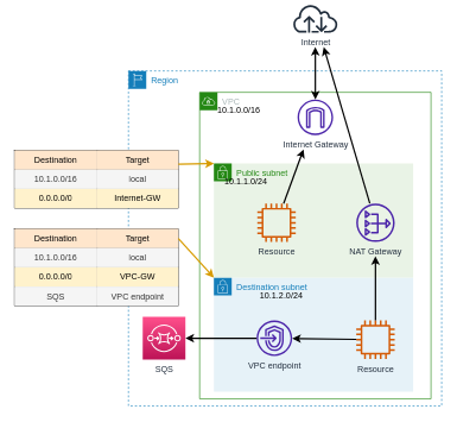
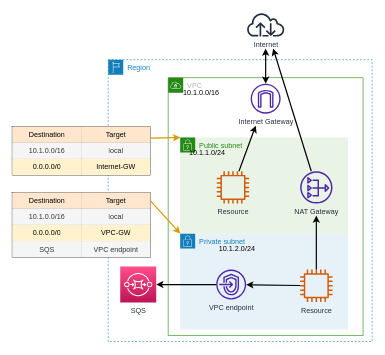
  <mxCell id="0" />
  <mxCell id="1" parent="0" />
  <mxCell id="2" value="Region" style="points=[[0,0],[0.25,0],[0.5,0],[0.75,0],[1,0],[1,0.25],[1,0.5],[1,0.75],[1,1],[0.75,1],[0.5,1],[0.25,1],[0,1],[0,0.75],[0,0.5],[0,0.25]];outlineConnect=0;gradientColor=none;html=1;whiteSpace=wrap;fontSize=12;fontStyle=0;container=1;pointerEvents=0;collapsible=0;recursiveResize=0;shape=mxgraph.aws4.group;grIcon=mxgraph.aws4.group_region;strokeColor=#147EBA;fillColor=none;verticalAlign=top;align=left;spacingLeft=30;fontColor=#147EBA;dashed=1;" parent="1" vertex="1"><mxGeometry x="180" y="98.5" width="440" height="470" as="geometry" /></mxCell>
  <mxCell id="3" value="VPC" style="points=[[0,0],[0.25,0],[0.5,0],[0.75,0],[1,0],[1,0.25],[1,0.5],[1,0.75],[1,1],[0.75,1],[0.5,1],[0.25,1],[0,1],[0,0.75],[0,0.5],[0,0.25]];outlineConnect=0;gradientColor=none;html=1;whiteSpace=wrap;fontSize=12;fontStyle=0;container=1;pointerEvents=0;collapsible=0;recursiveResize=0;shape=mxgraph.aws4.group;grIcon=mxgraph.aws4.group_vpc;strokeColor=#248814;fillColor=none;verticalAlign=top;align=left;spacingLeft=30;fontColor=#AAB7B8;dashed=0;" parent="2" vertex="1"><mxGeometry x="100" y="30" width="325" height="430" as="geometry" /></mxCell>
  <mxCell id="4" value="10.1.0.0/16" style="text;html=1;strokeColor=none;fillColor=none;align=center;verticalAlign=middle;whiteSpace=wrap;rounded=0;" parent="3" vertex="1"><mxGeometry x="20" y="10" width="70" height="30" as="geometry" /></mxCell>
- <mxCell id="5" value="Destination subnet" style="points=[[0,0],[0.25,0],[0.5,0],[0.75,0],[1,0],[1,0.25],[1,0.5],[1,0.75],[1,1],[0.75,1],[0.5,1],[0.25,1],[0,1],[0,0.75],[0,0.5],[0,0.25]];outlineConnect=0;gradientColor=none;html=1;whiteSpace=wrap;fontSize=12;fontStyle=0;container=1;pointerEvents=0;collapsible=0;recursiveResize=0;shape=mxgraph.aws4.group;grIcon=mxgraph.aws4.group_security_group;grStroke=0;strokeColor=#147EBA;fillColor=#E6F2F8;verticalAlign=top;align=left;spacingLeft=30;fontColor=#147EBA;dashed=0;" parent="3" vertex="1"><mxGeometry x="20" y="260" width="280" height="160" as="geometry" /></mxCell>
+ <mxCell id="5" value="Private subnet" style="points=[[0,0],[0.25,0],[0.5,0],[0.75,0],[1,0],[1,0.25],[1,0.5],[1,0.75],[1,1],[0.75,1],[0.5,1],[0.25,1],[0,1],[0,0.75],[0,0.5],[0,0.25]];outlineConnect=0;gradientColor=none;html=1;whiteSpace=wrap;fontSize=12;fontStyle=0;container=1;pointerEvents=0;collapsible=0;recursiveResize=0;shape=mxgraph.aws4.group;grIcon=mxgraph.aws4.group_security_group;grStroke=0;strokeColor=#147EBA;fillColor=#E6F2F8;verticalAlign=top;align=left;spacingLeft=30;fontColor=#147EBA;dashed=0;" parent="3" vertex="1"><mxGeometry x="20" y="260" width="280" height="160" as="geometry" /></mxCell>
  <mxCell id="6" value="Resource" style="sketch=0;outlineConnect=0;fontColor=#232F3E;gradientColor=none;fillColor=#D45B07;strokeColor=none;dashed=0;verticalLabelPosition=bottom;verticalAlign=top;align=center;html=1;fontSize=12;fontStyle=0;aspect=fixed;pointerEvents=1;shape=mxgraph.aws4.instance2;" parent="5" vertex="1"><mxGeometry x="200" y="60" width="54" height="54" as="geometry" /></mxCell>
  <mxCell id="7" value="VPC endpoint" style="sketch=0;outlineConnect=0;fontColor=#232F3E;gradientColor=none;fillColor=#4D27AA;strokeColor=none;dashed=0;verticalLabelPosition=bottom;verticalAlign=top;align=center;html=1;fontSize=12;fontStyle=0;aspect=fixed;pointerEvents=1;shape=mxgraph.aws4.endpoints;" parent="5" vertex="1"><mxGeometry x="60" y="60" width="50" height="50" as="geometry" /></mxCell>
  <mxCell id="8" value="" style="endArrow=classic;html=1;strokeColor=#000000;strokeWidth=2;" parent="5" source="6" target="7" edge="1"><mxGeometry width="50" height="50" relative="1" as="geometry"><mxPoint x="260" y="40" as="sourcePoint" /><mxPoint x="310" y="-10" as="targetPoint" /></mxGeometry></mxCell>
  <mxCell id="9" value="10.1.2.0/24" style="text;html=1;strokeColor=none;fillColor=none;align=center;verticalAlign=middle;whiteSpace=wrap;rounded=0;" parent="5" vertex="1"><mxGeometry x="60" y="10" width="70" height="30" as="geometry" /></mxCell>
  <mxCell id="10" value="Public subnet" style="points=[[0,0],[0.25,0],[0.5,0],[0.75,0],[1,0],[1,0.25],[1,0.5],[1,0.75],[1,1],[0.75,1],[0.5,1],[0.25,1],[0,1],[0,0.75],[0,0.5],[0,0.25]];outlineConnect=0;gradientColor=none;html=1;whiteSpace=wrap;fontSize=12;fontStyle=0;container=1;pointerEvents=0;collapsible=0;recursiveResize=0;shape=mxgraph.aws4.group;grIcon=mxgraph.aws4.group_security_group;grStroke=0;strokeColor=#248814;fillColor=#E9F3E6;verticalAlign=top;align=left;spacingLeft=30;fontColor=#248814;dashed=0;" parent="3" vertex="1"><mxGeometry x="20" y="100" width="280" height="160" as="geometry" /></mxCell>
  <mxCell id="11" value="NAT Gateway" style="sketch=0;outlineConnect=0;fontColor=#232F3E;gradientColor=none;fillColor=#4D27AA;strokeColor=none;dashed=0;verticalLabelPosition=bottom;verticalAlign=top;align=center;html=1;fontSize=12;fontStyle=0;aspect=fixed;pointerEvents=1;shape=mxgraph.aws4.nat_gateway;" parent="10" vertex="1"><mxGeometry x="200" y="56" width="54" height="54" as="geometry" /></mxCell>
  <mxCell id="12" value="Resource" style="sketch=0;outlineConnect=0;fontColor=#232F3E;gradientColor=none;fillColor=#D45B07;strokeColor=none;dashed=0;verticalLabelPosition=bottom;verticalAlign=top;align=center;html=1;fontSize=12;fontStyle=0;aspect=fixed;pointerEvents=1;shape=mxgraph.aws4.instance2;" parent="10" vertex="1"><mxGeometry x="61" y="56" width="54" height="54" as="geometry" /></mxCell>
  <mxCell id="13" value="10.1.1.0/24" style="text;html=1;strokeColor=none;fillColor=none;align=center;verticalAlign=middle;whiteSpace=wrap;rounded=0;" parent="10" vertex="1"><mxGeometry x="10" y="10" width="70" height="30" as="geometry" /></mxCell>
  <mxCell id="14" value="" style="endArrow=classic;html=1;strokeColor=#000000;strokeWidth=2;targetPerimeterSpacing=20;" parent="3" source="6" target="11" edge="1"><mxGeometry width="50" height="50" relative="1" as="geometry"><mxPoint x="10" y="280" as="sourcePoint" /><mxPoint x="-159" y="190" as="targetPoint" /></mxGeometry></mxCell>
  <mxCell id="15" value="Internet Gateway" style="sketch=0;outlineConnect=0;fontColor=#232F3E;gradientColor=none;fillColor=#4D27AA;strokeColor=none;dashed=0;verticalLabelPosition=bottom;verticalAlign=top;align=center;html=1;fontSize=12;fontStyle=0;aspect=fixed;pointerEvents=1;shape=mxgraph.aws4.internet_gateway;" parent="3" vertex="1"><mxGeometry x="137.5" y="10" width="50" height="50" as="geometry" /></mxCell>
  <mxCell id="16" value="" style="endArrow=classic;html=1;strokeColor=#000000;strokeWidth=2;targetPerimeterSpacing=20;endSize=6;" parent="3" source="11" target="45" edge="1"><mxGeometry width="50" height="50" relative="1" as="geometry"><mxPoint x="-104.836" y="108" as="sourcePoint" /><mxPoint x="-133.25" y="29.999" as="targetPoint" /></mxGeometry></mxCell>
  <mxCell id="17" value="" style="endArrow=classic;html=1;endSize=6;targetPerimeterSpacing=20;strokeColor=#000000;strokeWidth=2;startArrow=none;startFill=1;" parent="3" source="12" target="15" edge="1"><mxGeometry width="50" height="50" relative="1" as="geometry"><mxPoint x="-224.167" y="180" as="sourcePoint" /><mxPoint x="-175" y="-50" as="targetPoint" /></mxGeometry></mxCell>
  <mxCell id="18" value="SQS" style="sketch=0;points=[[0,0,0],[0.25,0,0],[0.5,0,0],[0.75,0,0],[1,0,0],[0,1,0],[0.25,1,0],[0.5,1,0],[0.75,1,0],[1,1,0],[0,0.25,0],[0,0.5,0],[0,0.75,0],[1,0.25,0],[1,0.5,0],[1,0.75,0]];outlineConnect=0;fontColor=#232F3E;gradientColor=#FF4F8B;gradientDirection=north;fillColor=#BC1356;strokeColor=#ffffff;dashed=0;verticalLabelPosition=bottom;verticalAlign=top;align=center;html=1;fontSize=12;fontStyle=0;aspect=fixed;shape=mxgraph.aws4.resourceIcon;resIcon=mxgraph.aws4.sqs;" parent="2" vertex="1"><mxGeometry x="20" y="345" width="60" height="60" as="geometry" /></mxCell>
  <mxCell id="19" value="" style="endArrow=classic;html=1;strokeWidth=2;strokeColor=#000000;entryX=1;entryY=0.5;entryDx=0;entryDy=0;entryPerimeter=0;" parent="2" source="7" target="18" edge="1"><mxGeometry width="50" height="50" relative="1" as="geometry"><mxPoint x="20" y="411.5" as="sourcePoint" /><mxPoint x="380" y="261.5" as="targetPoint" /></mxGeometry></mxCell>
  <mxCell id="20" value="" style="shape=table;html=1;whiteSpace=wrap;startSize=0;container=1;collapsible=0;childLayout=tableLayout;" parent="1" vertex="1"><mxGeometry x="20" y="210" width="230" height="81" as="geometry" /></mxCell>
  <mxCell id="21" value="" style="shape=partialRectangle;html=1;whiteSpace=wrap;collapsible=0;dropTarget=0;pointerEvents=0;fillColor=none;top=0;left=0;bottom=0;right=0;points=[[0,0.5],[1,0.5]];portConstraint=eastwest;" parent="20" vertex="1"><mxGeometry width="230" height="27" as="geometry" /></mxCell>
  <mxCell id="22" value="Destination" style="shape=partialRectangle;html=1;whiteSpace=wrap;connectable=0;fillColor=#ffe6cc;top=0;left=0;bottom=0;right=0;overflow=hidden;pointerEvents=1;strokeColor=#d79b00;" parent="21" vertex="1"><mxGeometry width="116" height="27" as="geometry"><mxRectangle width="116" height="27" as="alternateBounds" /></mxGeometry></mxCell>
  <mxCell id="23" value="Target" style="shape=partialRectangle;html=1;whiteSpace=wrap;connectable=0;fillColor=#ffe6cc;top=0;left=0;bottom=0;right=0;overflow=hidden;pointerEvents=1;strokeColor=#d79b00;" parent="21" vertex="1"><mxGeometry x="116" width="114" height="27" as="geometry"><mxRectangle width="114" height="27" as="alternateBounds" /></mxGeometry></mxCell>
  <mxCell id="24" style="shape=partialRectangle;html=1;whiteSpace=wrap;collapsible=0;dropTarget=0;pointerEvents=0;fillColor=none;top=0;left=0;bottom=0;right=0;points=[[0,0.5],[1,0.5]];portConstraint=eastwest;" parent="20" vertex="1"><mxGeometry y="27" width="230" height="27" as="geometry" /></mxCell>
  <mxCell id="25" value="10.1.0.0/16" style="shape=partialRectangle;html=1;whiteSpace=wrap;connectable=0;fillColor=#f5f5f5;top=0;left=0;bottom=0;right=0;overflow=hidden;pointerEvents=1;strokeColor=#666666;fontColor=#333333;" parent="24" vertex="1"><mxGeometry width="116" height="27" as="geometry"><mxRectangle width="116" height="27" as="alternateBounds" /></mxGeometry></mxCell>
  <mxCell id="26" value="local" style="shape=partialRectangle;html=1;whiteSpace=wrap;connectable=0;fillColor=#f5f5f5;top=0;left=0;bottom=0;right=0;overflow=hidden;pointerEvents=1;fontColor=#333333;strokeColor=#666666;" parent="24" vertex="1"><mxGeometry x="116" width="114" height="27" as="geometry"><mxRectangle width="114" height="27" as="alternateBounds" /></mxGeometry></mxCell>
  <mxCell id="27" value="" style="shape=partialRectangle;html=1;whiteSpace=wrap;collapsible=0;dropTarget=0;pointerEvents=0;fillColor=none;top=0;left=0;bottom=0;right=0;points=[[0,0.5],[1,0.5]];portConstraint=eastwest;" parent="20" vertex="1"><mxGeometry y="54" width="230" height="27" as="geometry" /></mxCell>
  <mxCell id="28" value="0.0.0.0/0" style="shape=partialRectangle;html=1;whiteSpace=wrap;connectable=0;fillColor=#fff2cc;top=0;left=0;bottom=0;right=0;overflow=hidden;pointerEvents=1;strokeColor=#d6b656;" parent="27" vertex="1"><mxGeometry width="116" height="27" as="geometry"><mxRectangle width="116" height="27" as="alternateBounds" /></mxGeometry></mxCell>
  <mxCell id="29" value="Internet-GW" style="shape=partialRectangle;html=1;whiteSpace=wrap;connectable=0;fillColor=#fff2cc;top=0;left=0;bottom=0;right=0;overflow=hidden;pointerEvents=1;strokeColor=#d6b656;" parent="27" vertex="1"><mxGeometry x="116" width="114" height="27" as="geometry"><mxRectangle width="114" height="27" as="alternateBounds" /></mxGeometry></mxCell>
  <mxCell id="30" value="" style="shape=table;html=1;whiteSpace=wrap;startSize=0;container=1;collapsible=0;childLayout=tableLayout;" parent="1" vertex="1"><mxGeometry x="20" y="320" width="230" height="108" as="geometry" /></mxCell>
  <mxCell id="31" value="" style="shape=partialRectangle;html=1;whiteSpace=wrap;collapsible=0;dropTarget=0;pointerEvents=0;fillColor=none;top=0;left=0;bottom=0;right=0;points=[[0,0.5],[1,0.5]];portConstraint=eastwest;" parent="30" vertex="1"><mxGeometry width="230" height="27" as="geometry" /></mxCell>
  <mxCell id="32" value="Destination" style="shape=partialRectangle;html=1;whiteSpace=wrap;connectable=0;fillColor=#ffe6cc;top=0;left=0;bottom=0;right=0;overflow=hidden;pointerEvents=1;strokeColor=#d79b00;" parent="31" vertex="1"><mxGeometry width="116" height="27" as="geometry"><mxRectangle width="116" height="27" as="alternateBounds" /></mxGeometry></mxCell>
  <mxCell id="33" value="Target" style="shape=partialRectangle;html=1;whiteSpace=wrap;connectable=0;fillColor=#ffe6cc;top=0;left=0;bottom=0;right=0;overflow=hidden;pointerEvents=1;strokeColor=#d79b00;" parent="31" vertex="1"><mxGeometry x="116" width="114" height="27" as="geometry"><mxRectangle width="114" height="27" as="alternateBounds" /></mxGeometry></mxCell>
  <mxCell id="34" style="shape=partialRectangle;html=1;whiteSpace=wrap;collapsible=0;dropTarget=0;pointerEvents=0;fillColor=none;top=0;left=0;bottom=0;right=0;points=[[0,0.5],[1,0.5]];portConstraint=eastwest;" parent="30" vertex="1"><mxGeometry y="27" width="230" height="27" as="geometry" /></mxCell>
  <mxCell id="35" value="10.1.0.0/16" style="shape=partialRectangle;html=1;whiteSpace=wrap;connectable=0;fillColor=#f5f5f5;top=0;left=0;bottom=0;right=0;overflow=hidden;pointerEvents=1;strokeColor=#666666;fontColor=#333333;" parent="34" vertex="1"><mxGeometry width="116" height="27" as="geometry"><mxRectangle width="116" height="27" as="alternateBounds" /></mxGeometry></mxCell>
  <mxCell id="36" value="local" style="shape=partialRectangle;html=1;whiteSpace=wrap;connectable=0;fillColor=#f5f5f5;top=0;left=0;bottom=0;right=0;overflow=hidden;pointerEvents=1;fontColor=#333333;strokeColor=#666666;" parent="34" vertex="1"><mxGeometry x="116" width="114" height="27" as="geometry"><mxRectangle width="114" height="27" as="alternateBounds" /></mxGeometry></mxCell>
  <mxCell id="37" value="" style="shape=partialRectangle;html=1;whiteSpace=wrap;collapsible=0;dropTarget=0;pointerEvents=0;fillColor=none;top=0;left=0;bottom=0;right=0;points=[[0,0.5],[1,0.5]];portConstraint=eastwest;" parent="30" vertex="1"><mxGeometry y="54" width="230" height="27" as="geometry" /></mxCell>
  <mxCell id="38" value="0.0.0.0/0" style="shape=partialRectangle;html=1;whiteSpace=wrap;connectable=0;fillColor=#fff2cc;top=0;left=0;bottom=0;right=0;overflow=hidden;pointerEvents=1;strokeColor=#d6b656;" parent="37" vertex="1"><mxGeometry width="116" height="27" as="geometry"><mxRectangle width="116" height="27" as="alternateBounds" /></mxGeometry></mxCell>
  <mxCell id="39" value="VPC-GW" style="shape=partialRectangle;html=1;whiteSpace=wrap;connectable=0;fillColor=#fff2cc;top=0;left=0;bottom=0;right=0;overflow=hidden;pointerEvents=1;strokeColor=#d6b656;" parent="37" vertex="1"><mxGeometry x="116" width="114" height="27" as="geometry"><mxRectangle width="114" height="27" as="alternateBounds" /></mxGeometry></mxCell>
  <mxCell id="40" style="shape=partialRectangle;html=1;whiteSpace=wrap;collapsible=0;dropTarget=0;pointerEvents=0;fillColor=none;top=0;left=0;bottom=0;right=0;points=[[0,0.5],[1,0.5]];portConstraint=eastwest;" parent="30" vertex="1"><mxGeometry y="81" width="230" height="27" as="geometry" /></mxCell>
  <mxCell id="41" value="SQS" style="shape=partialRectangle;html=1;whiteSpace=wrap;connectable=0;fillColor=#f5f5f5;top=0;left=0;bottom=0;right=0;overflow=hidden;pointerEvents=1;strokeColor=#666666;fontColor=#333333;" parent="40" vertex="1"><mxGeometry width="116" height="27" as="geometry"><mxRectangle width="116" height="27" as="alternateBounds" /></mxGeometry></mxCell>
  <mxCell id="42" value="VPC endpoint" style="shape=partialRectangle;html=1;whiteSpace=wrap;connectable=0;fillColor=#f5f5f5;top=0;left=0;bottom=0;right=0;overflow=hidden;pointerEvents=1;strokeColor=#666666;fontColor=#333333;" parent="40" vertex="1"><mxGeometry x="116" width="114" height="27" as="geometry"><mxRectangle width="114" height="27" as="alternateBounds" /></mxGeometry></mxCell>
  <mxCell id="43" value="" style="endArrow=classic;html=1;endSize=6;targetPerimeterSpacing=20;strokeColor=#d79b00;strokeWidth=2;exitX=1;exitY=0.716;exitDx=0;exitDy=0;exitPerimeter=0;entryX=0;entryY=0;entryDx=0;entryDy=0;fillColor=#ffe6cc;" parent="1" source="21" target="10" edge="1"><mxGeometry width="50" height="50" relative="1" as="geometry"><mxPoint x="280" y="360" as="sourcePoint" /><mxPoint x="330" y="310" as="targetPoint" /></mxGeometry></mxCell>
  <mxCell id="44" value="" style="endArrow=classic;html=1;endSize=6;targetPerimeterSpacing=20;strokeColor=#d79b00;strokeWidth=2;exitX=1;exitY=0.5;exitDx=0;exitDy=0;entryX=0;entryY=0;entryDx=0;entryDy=0;fillColor=#ffe6cc;" parent="1" source="31" target="5" edge="1"><mxGeometry width="50" height="50" relative="1" as="geometry"><mxPoint x="280" y="360" as="sourcePoint" /><mxPoint x="330" y="310" as="targetPoint" /></mxGeometry></mxCell>
- <mxCell id="45" value="Internet" style="sketch=0;outlineConnect=0;fontColor=#232F3E;gradientColor=none;fillColor=#232F3D;strokeColor=none;dashed=0;verticalLabelPosition=bottom;verticalAlign=top;align=center;html=1;fontSize=12;fontStyle=0;aspect=fixed;pointerEvents=1;shape=mxgraph.aws4.internet;" parent="1" vertex="1"><mxGeometry x="410" y="5" width="65" height="40" as="geometry" /></mxCell>
+ <mxCell id="45" value="Internet" style="sketch=0;outlineConnect=0;fontColor=#232F3E;gradientColor=none;fillColor=#232F3D;strokeColor=none;dashed=0;verticalLabelPosition=bottom;verticalAlign=top;align=center;html=1;fontSize=12;fontStyle=0;aspect=fixed;pointerEvents=1;shape=mxgraph.aws4.internet;" parent="1" vertex="1"><mxGeometry x="410" y="20" width="65" height="40" as="geometry" /></mxCell>
  <mxCell id="46" value="" style="endArrow=classic;startArrow=classic;html=1;endSize=6;targetPerimeterSpacing=20;strokeColor=#000000;strokeWidth=2;" parent="1" source="15" target="45" edge="1"><mxGeometry width="50" height="50" relative="1" as="geometry"><mxPoint x="40" y="180" as="sourcePoint" /><mxPoint x="90" y="130" as="targetPoint" /></mxGeometry></mxCell>
